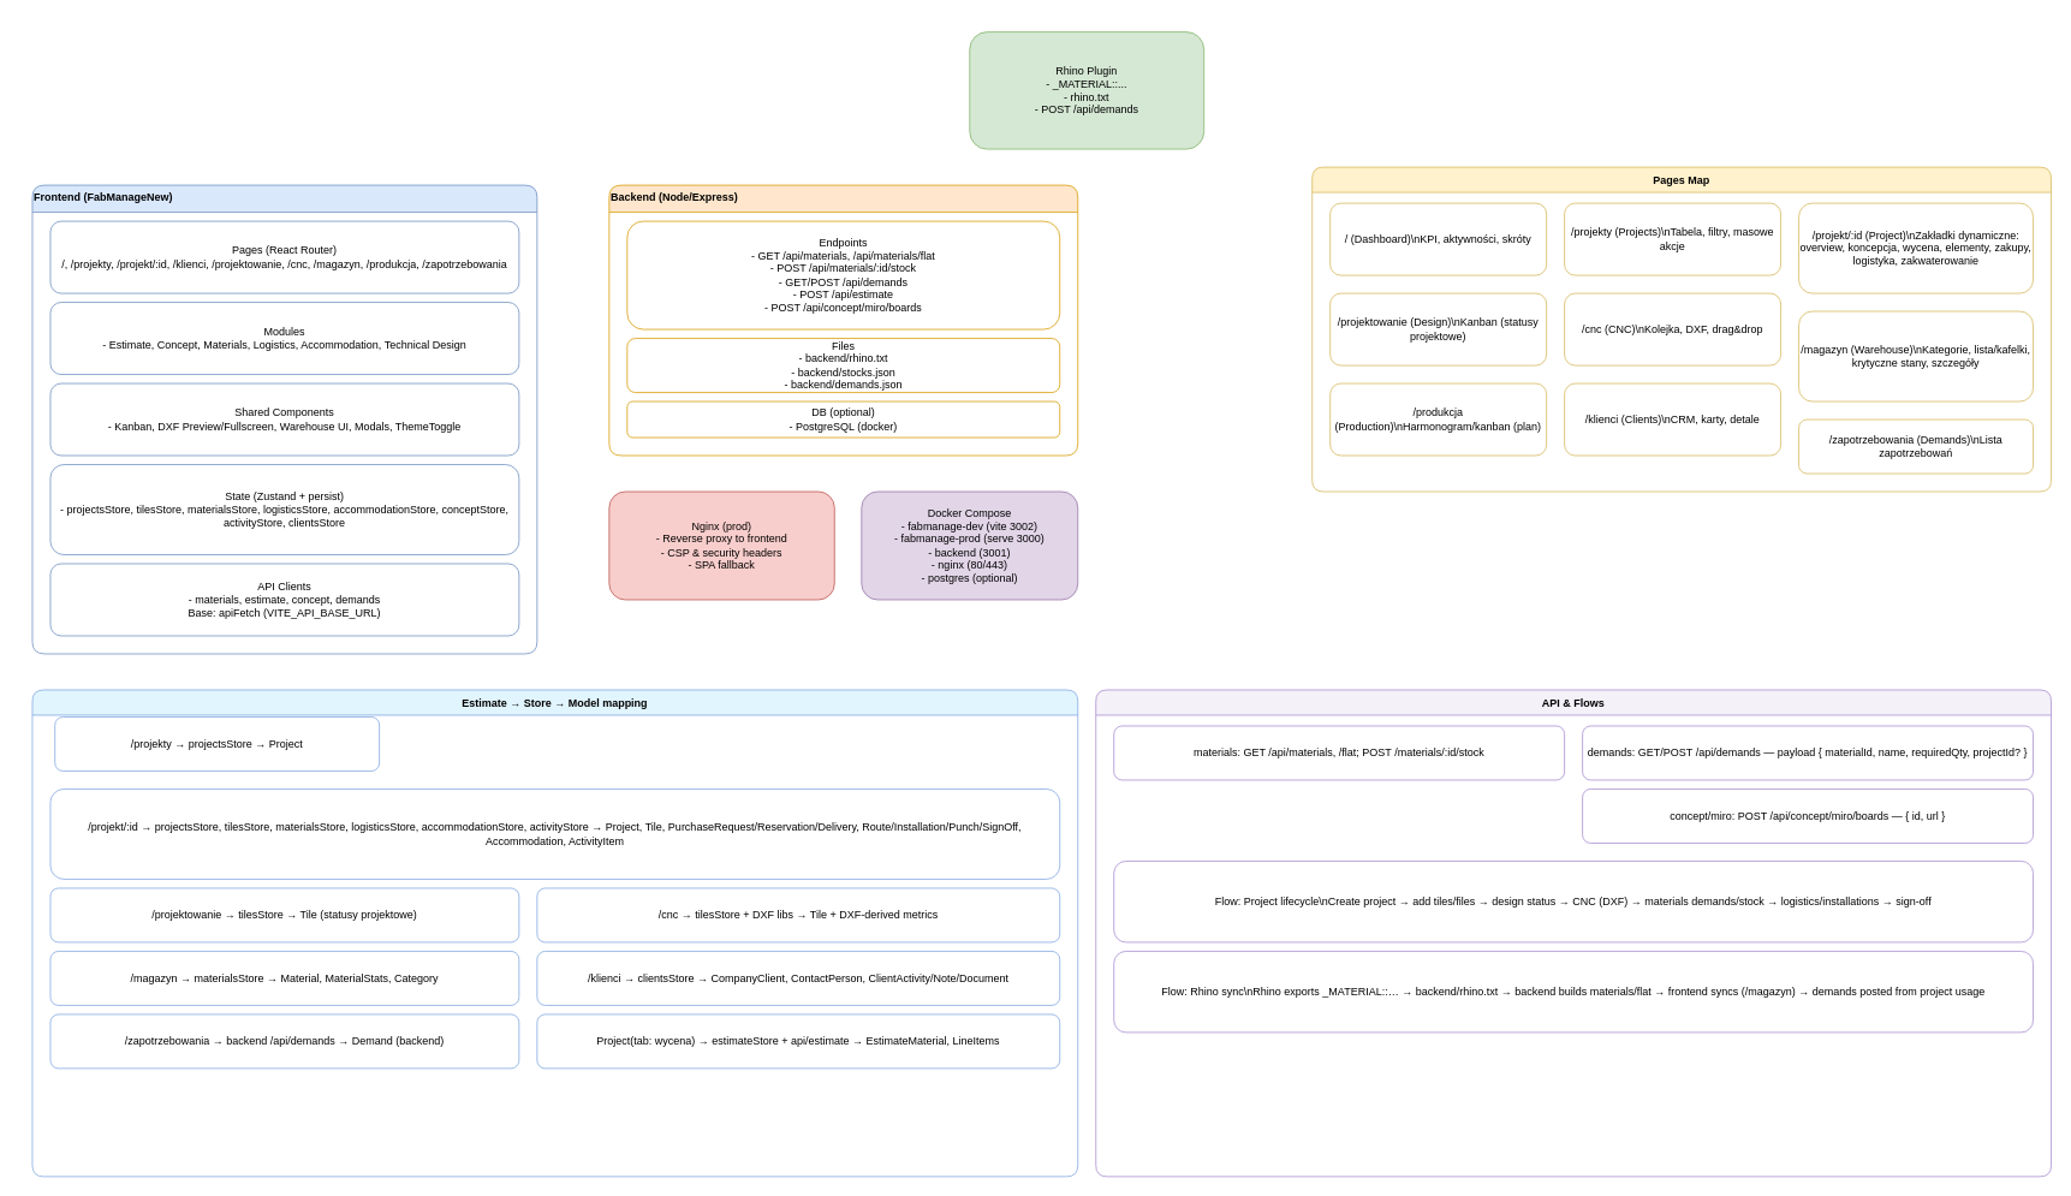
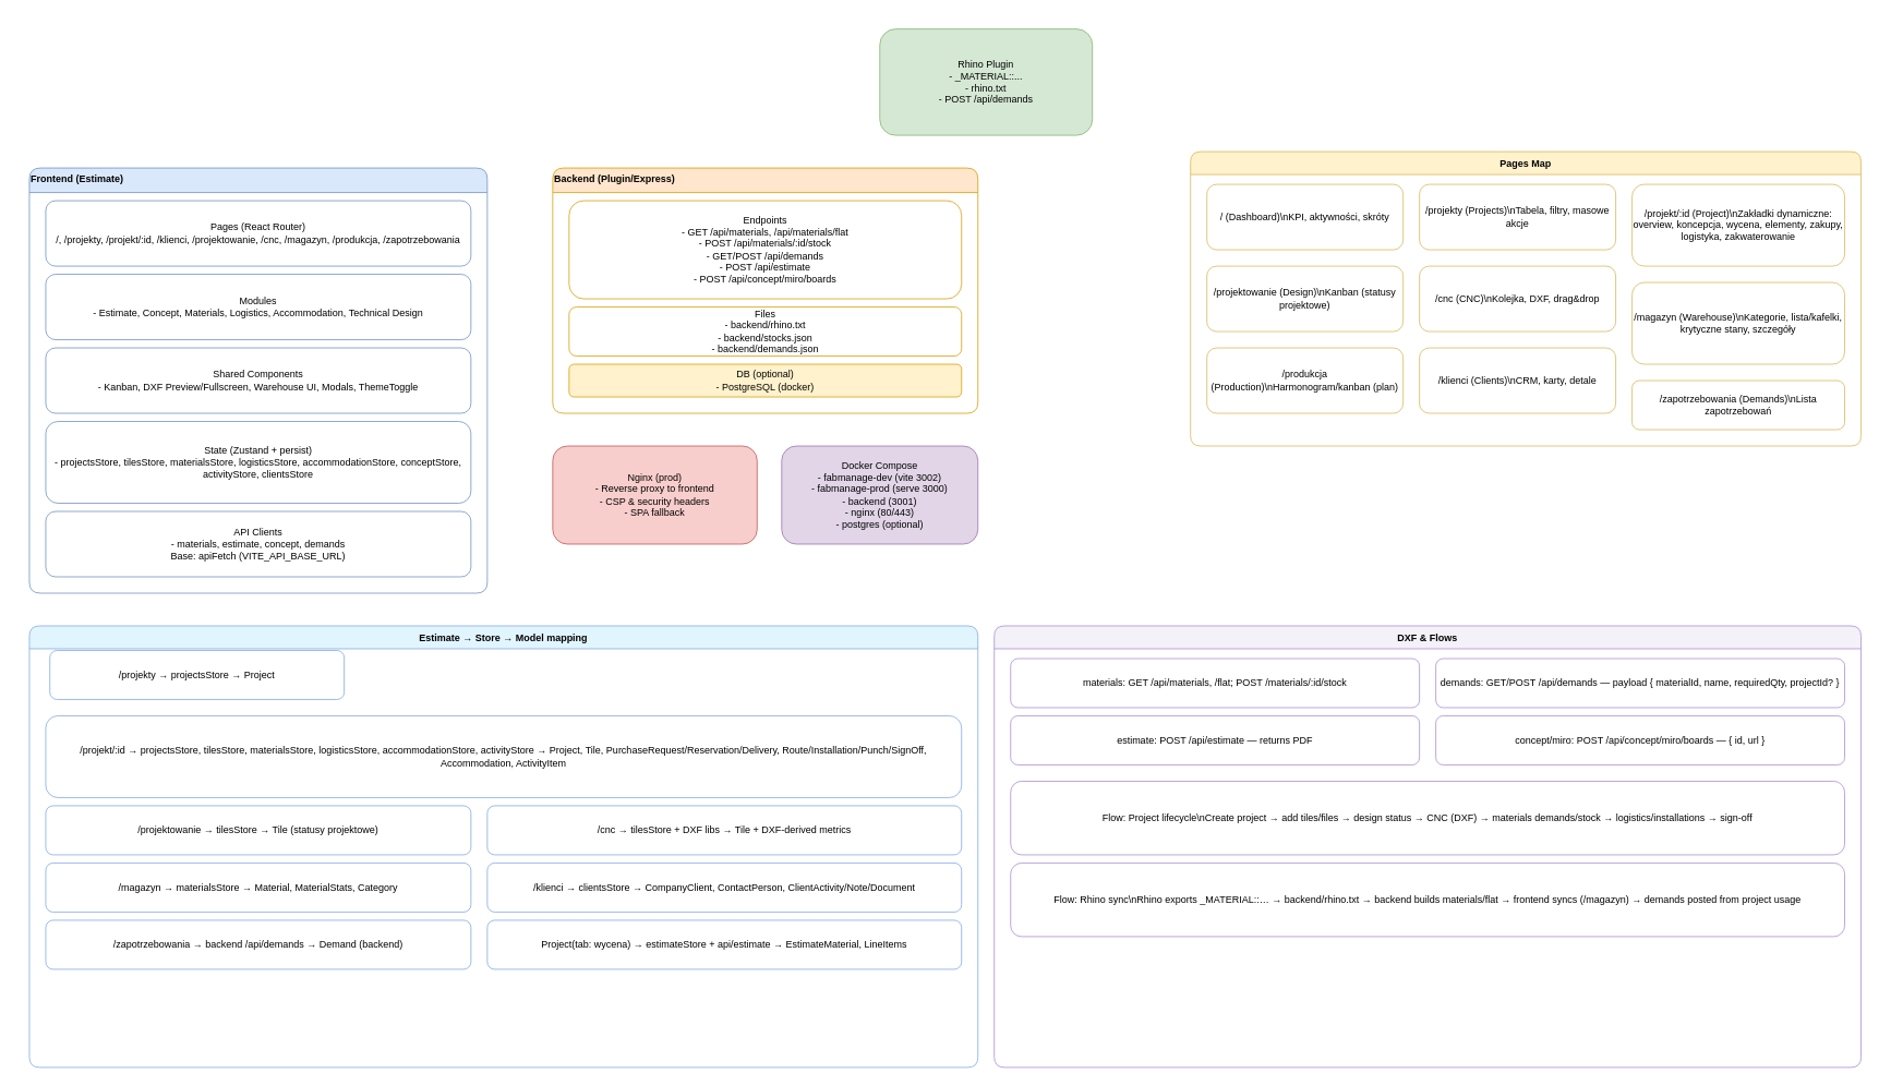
  <mxCell id="0" />
  <mxCell id="1" parent="0" />
- <mxCell id="2" value="Frontend (FabManageNew)" style="swimlane;fontStyle=1;childLayout=stackLayout;horizontal=1;startSize=30;align=left;verticalAlign=top;fillColor=#dae8fc;strokeColor=#6c8ebf;rounded=1;" parent="1" vertex="1"><mxGeometry x="20" y="190" width="560" height="520" as="geometry" /></mxCell>
+ <mxCell id="2" value="Frontend (Estimate)" style="swimlane;fontStyle=1;childLayout=stackLayout;horizontal=1;startSize=30;align=left;verticalAlign=top;fillColor=#dae8fc;strokeColor=#6c8ebf;rounded=1;" parent="1" vertex="1"><mxGeometry x="20" y="190" width="560" height="520" as="geometry" /></mxCell>
  <mxCell id="3" value="Pages (React Router)&#10;/, /projekty, /projekt/:id, /klienci, /projektowanie, /cnc, /magazyn, /produkcja, /zapotrzebowania" style="rounded=1;whiteSpace=wrap;html=1;fillColor=#ffffff;strokeColor=#6c8ebf;" parent="2" vertex="1"><mxGeometry x="20" y="40" width="520" height="80" as="geometry" /></mxCell>
  <mxCell id="4" value="Modules&#10;- Estimate, Concept, Materials, Logistics, Accommodation, Technical Design" style="rounded=1;whiteSpace=wrap;html=1;fillColor=#ffffff;strokeColor=#6c8ebf;" parent="2" vertex="1"><mxGeometry x="20" y="130" width="520" height="80" as="geometry" /></mxCell>
  <mxCell id="5" value="Shared Components&#10;- Kanban, DXF Preview/Fullscreen, Warehouse UI, Modals, ThemeToggle" style="rounded=1;whiteSpace=wrap;html=1;fillColor=#ffffff;strokeColor=#6c8ebf;" parent="2" vertex="1"><mxGeometry x="20" y="220" width="520" height="80" as="geometry" /></mxCell>
  <mxCell id="6" value="State (Zustand + persist)&#10;- projectsStore, tilesStore, materialsStore, logisticsStore, accommodationStore, conceptStore, activityStore, clientsStore" style="rounded=1;whiteSpace=wrap;html=1;fillColor=#ffffff;strokeColor=#6c8ebf;" parent="2" vertex="1"><mxGeometry x="20" y="310" width="520" height="100" as="geometry" /></mxCell>
  <mxCell id="7" value="API Clients&#10;- materials, estimate, concept, demands&#10;Base: apiFetch (VITE_API_BASE_URL)" style="rounded=1;whiteSpace=wrap;html=1;fillColor=#ffffff;strokeColor=#6c8ebf;" parent="2" vertex="1"><mxGeometry x="20" y="420" width="520" height="80" as="geometry" /></mxCell>
- <mxCell id="8" value="Backend (Node/Express)" style="swimlane;fontStyle=1;childLayout=stackLayout;horizontal=1;startSize=30;align=left;verticalAlign=top;fillColor=#ffe6cc;strokeColor=#d79b00;rounded=1;" parent="1" vertex="1"><mxGeometry x="660" y="190" width="520" height="300" as="geometry" /></mxCell>
+ <mxCell id="8" value="Backend (Plugin/Express)" style="swimlane;fontStyle=1;childLayout=stackLayout;horizontal=1;startSize=30;align=left;verticalAlign=top;fillColor=#ffe6cc;strokeColor=#d79b00;rounded=1;" parent="1" vertex="1"><mxGeometry x="660" y="190" width="520" height="300" as="geometry" /></mxCell>
  <mxCell id="9" value="Endpoints&#10;- GET /api/materials, /api/materials/flat&#10;- POST /api/materials/:id/stock&#10;- GET/POST /api/demands&#10;- POST /api/estimate&#10;- POST /api/concept/miro/boards" style="rounded=1;whiteSpace=wrap;html=1;fillColor=#ffffff;strokeColor=#d79b00;" parent="8" vertex="1"><mxGeometry x="20" y="40" width="480" height="120" as="geometry" /></mxCell>
  <mxCell id="10" value="Files&#10;- backend/rhino.txt&#10;- backend/stocks.json&#10;- backend/demands.json" style="rounded=1;whiteSpace=wrap;html=1;fillColor=#ffffff;strokeColor=#d79b00;" parent="8" vertex="1"><mxGeometry x="20" y="170" width="480" height="60" as="geometry" /></mxCell>
- <mxCell id="11" value="DB (optional)&#10;- PostgreSQL (docker)" style="rounded=1;whiteSpace=wrap;html=1;fillColor=#ffffff;strokeColor=#d79b00;" parent="8" vertex="1"><mxGeometry x="20" y="240" width="480" height="40" as="geometry" /></mxCell>
+ <mxCell id="11" value="DB (optional)&#10;- PostgreSQL (docker)" style="rounded=1;whiteSpace=wrap;html=1;fillColor=#fff2cc;strokeColor=#d79b00;" parent="8" vertex="1"><mxGeometry x="20" y="240" width="480" height="40" as="geometry" /></mxCell>
  <mxCell id="12" value="Nginx (prod)&#10;- Reverse proxy to frontend&#10;- CSP &amp; security headers&#10;- SPA fallback" style="rounded=1;whiteSpace=wrap;html=1;fillColor=#f8cecc;strokeColor=#b85450;" parent="1" vertex="1"><mxGeometry x="660" y="530" width="250" height="120" as="geometry" /></mxCell>
  <mxCell id="13" value="Docker Compose&#10;- fabmanage-dev (vite 3002)&#10;- fabmanage-prod (serve 3000)&#10;- backend (3001)&#10;- nginx (80/443)&#10;- postgres (optional)" style="rounded=1;whiteSpace=wrap;html=1;fillColor=#e1d5e7;strokeColor=#9673a6;" parent="1" vertex="1"><mxGeometry x="940" y="530" width="240" height="120" as="geometry" /></mxCell>
  <mxCell id="14" value="Rhino Plugin&#10;- _MATERIAL::...&#10;- rhino.txt&#10;- POST /api/demands" style="rounded=1;whiteSpace=wrap;html=1;fillColor=#d5e8d4;strokeColor=#82b366;" parent="1" vertex="1"><mxGeometry x="1060" y="20" width="260" height="130" as="geometry" /></mxCell>
  <mxCell id="15" value="Pages Map" style="swimlane;fontStyle=1;startSize=28;fillColor=#fff2cc;strokeColor=#d6b656;rounded=1;" parent="1" vertex="1"><mxGeometry x="1440" y="170" width="820" height="360" as="geometry" /></mxCell>
  <mxCell id="16" value="/ (Dashboard)\nKPI, aktywności, skróty" style="rounded=1;whiteSpace=wrap;fillColor=#ffffff;strokeColor=#d6b656;" parent="15" vertex="1"><mxGeometry x="20" y="40" width="240" height="80" as="geometry" /></mxCell>
  <mxCell id="17" value="/projekty (Projects)\nTabela, filtry, masowe akcje" style="rounded=1;whiteSpace=wrap;fillColor=#ffffff;strokeColor=#d6b656;" parent="15" vertex="1"><mxGeometry x="280" y="40" width="240" height="80" as="geometry" /></mxCell>
  <mxCell id="18" value="/projekt/:id (Project)\nZakładki dynamiczne: overview, koncepcja, wycena, elementy, zakupy, logistyka, zakwaterowanie" style="rounded=1;whiteSpace=wrap;fillColor=#ffffff;strokeColor=#d6b656;" parent="15" vertex="1"><mxGeometry x="540" y="40" width="260" height="100" as="geometry" /></mxCell>
  <mxCell id="19" value="/projektowanie (Design)\nKanban (statusy projektowe)" style="rounded=1;whiteSpace=wrap;fillColor=#ffffff;strokeColor=#d6b656;" parent="15" vertex="1"><mxGeometry x="20" y="140" width="240" height="80" as="geometry" /></mxCell>
  <mxCell id="20" value="/cnc (CNC)\nKolejka, DXF, drag&amp;drop" style="rounded=1;whiteSpace=wrap;fillColor=#ffffff;strokeColor=#d6b656;" parent="15" vertex="1"><mxGeometry x="280" y="140" width="240" height="80" as="geometry" /></mxCell>
  <mxCell id="21" value="/magazyn (Warehouse)\nKategorie, lista/kafelki, krytyczne stany, szczegóły" style="rounded=1;whiteSpace=wrap;fillColor=#ffffff;strokeColor=#d6b656;" parent="15" vertex="1"><mxGeometry x="540" y="160" width="260" height="100" as="geometry" /></mxCell>
  <mxCell id="22" value="/produkcja (Production)\nHarmonogram/kanban (plan)" style="rounded=1;whiteSpace=wrap;fillColor=#ffffff;strokeColor=#d6b656;" parent="15" vertex="1"><mxGeometry x="20" y="240" width="240" height="80" as="geometry" /></mxCell>
  <mxCell id="23" value="/klienci (Clients)\nCRM, karty, detale" style="rounded=1;whiteSpace=wrap;fillColor=#ffffff;strokeColor=#d6b656;" parent="15" vertex="1"><mxGeometry x="280" y="240" width="240" height="80" as="geometry" /></mxCell>
  <mxCell id="24" value="/zapotrzebowania (Demands)\nLista zapotrzebowań" style="rounded=1;whiteSpace=wrap;fillColor=#ffffff;strokeColor=#d6b656;" parent="15" vertex="1"><mxGeometry x="540" y="280" width="260" height="60" as="geometry" /></mxCell>
  <mxCell id="25" value="Estimate → Store → Model mapping" style="swimlane;fontStyle=1;startSize=28;fillColor=#e1f5fe;strokeColor=#7ea6e0;rounded=1;" parent="1" vertex="1"><mxGeometry x="20" y="750" width="1160" height="540" as="geometry" /></mxCell>
  <mxCell id="26" value="/projekty → projectsStore → Project" style="rounded=1;whiteSpace=wrap;fillColor=#ffffff;strokeColor=#7ea6e0;" parent="25" vertex="1"><mxGeometry x="25" y="30" width="360" height="60" as="geometry" /></mxCell>
  <mxCell id="27" value="/projekt/:id → projectsStore, tilesStore, materialsStore, logisticsStore, accommodationStore, activityStore → Project, Tile, PurchaseRequest/Reservation/Delivery, Route/Installation/Punch/SignOff, Accommodation, ActivityItem" style="rounded=1;whiteSpace=wrap;fillColor=#ffffff;strokeColor=#7ea6e0;" parent="25" vertex="1"><mxGeometry x="20" y="110" width="1120" height="100" as="geometry" /></mxCell>
  <mxCell id="28" value="/projektowanie → tilesStore → Tile (statusy projektowe)" style="rounded=1;whiteSpace=wrap;fillColor=#ffffff;strokeColor=#7ea6e0;" parent="25" vertex="1"><mxGeometry x="20" y="220" width="520" height="60" as="geometry" /></mxCell>
  <mxCell id="29" value="/cnc → tilesStore + DXF libs → Tile + DXF-derived metrics" style="rounded=1;whiteSpace=wrap;fillColor=#ffffff;strokeColor=#7ea6e0;" parent="25" vertex="1"><mxGeometry x="560" y="220" width="580" height="60" as="geometry" /></mxCell>
  <mxCell id="30" value="/magazyn → materialsStore → Material, MaterialStats, Category" style="rounded=1;whiteSpace=wrap;fillColor=#ffffff;strokeColor=#7ea6e0;" parent="25" vertex="1"><mxGeometry x="20" y="290" width="520" height="60" as="geometry" /></mxCell>
  <mxCell id="31" value="/klienci → clientsStore → CompanyClient, ContactPerson, ClientActivity/Note/Document" style="rounded=1;whiteSpace=wrap;fillColor=#ffffff;strokeColor=#7ea6e0;" parent="25" vertex="1"><mxGeometry x="560" y="290" width="580" height="60" as="geometry" /></mxCell>
  <mxCell id="32" value="/zapotrzebowania → backend /api/demands → Demand (backend)" style="rounded=1;whiteSpace=wrap;fillColor=#ffffff;strokeColor=#7ea6e0;" parent="25" vertex="1"><mxGeometry x="20" y="360" width="520" height="60" as="geometry" /></mxCell>
  <mxCell id="33" value="Project(tab: wycena) → estimateStore + api/estimate → EstimateMaterial, LineItems" style="rounded=1;whiteSpace=wrap;fillColor=#ffffff;strokeColor=#7ea6e0;" parent="25" vertex="1"><mxGeometry x="560" y="360" width="580" height="60" as="geometry" /></mxCell>
- <mxCell id="34" value="API &amp; Flows" style="swimlane;fontStyle=1;startSize=28;fillColor=#f4f1f8;strokeColor=#a58bcf;rounded=1;" parent="1" vertex="1"><mxGeometry x="1200" y="750" width="1060" height="540" as="geometry" /></mxCell>
+ <mxCell id="34" value="DXF &amp; Flows" style="swimlane;fontStyle=1;startSize=28;fillColor=#f4f1f8;strokeColor=#a58bcf;rounded=1;" parent="1" vertex="1"><mxGeometry x="1200" y="750" width="1060" height="540" as="geometry" /></mxCell>
  <mxCell id="35" value="materials: GET /api/materials, /flat; POST /materials/:id/stock" style="rounded=1;whiteSpace=wrap;fillColor=#ffffff;strokeColor=#a58bcf;" parent="34" vertex="1"><mxGeometry x="20" y="40" width="500" height="60" as="geometry" /></mxCell>
  <mxCell id="36" value="demands: GET/POST /api/demands — payload { materialId, name, requiredQty, projectId? }" style="rounded=1;whiteSpace=wrap;fillColor=#ffffff;strokeColor=#a58bcf;" parent="34" vertex="1"><mxGeometry x="540" y="40" width="500" height="60" as="geometry" /></mxCell>
+ <mxCell id="37" value="estimate: POST /api/estimate — returns PDF" style="rounded=1;whiteSpace=wrap;fillColor=#ffffff;strokeColor=#a58bcf;" parent="34" vertex="1"><mxGeometry x="20" y="110" width="500" height="60" as="geometry" /></mxCell>
  <mxCell id="38" value="concept/miro: POST /api/concept/miro/boards — { id, url }" style="rounded=1;whiteSpace=wrap;fillColor=#ffffff;strokeColor=#a58bcf;" parent="34" vertex="1"><mxGeometry x="540" y="110" width="500" height="60" as="geometry" /></mxCell>
  <mxCell id="39" value="Flow: Project lifecycle\nCreate project → add tiles/files → design status → CNC (DXF) → materials demands/stock → logistics/installations → sign-off" style="rounded=1;whiteSpace=wrap;fillColor=#ffffff;strokeColor=#a58bcf;" parent="34" vertex="1"><mxGeometry x="20" y="190" width="1020" height="90" as="geometry" /></mxCell>
  <mxCell id="40" value="Flow: Rhino sync\nRhino exports _MATERIAL::… → backend/rhino.txt → backend builds materials/flat → frontend syncs (/magazyn) → demands posted from project usage" style="rounded=1;whiteSpace=wrap;fillColor=#ffffff;strokeColor=#a58bcf;" parent="34" vertex="1"><mxGeometry x="20" y="290" width="1020" height="90" as="geometry" /></mxCell>
  <mxCell id="41" style="endArrow=block;strokeColor=#6c8ebf;" parent="1" source="3" target="4" edge="1" />
  <mxCell id="42" style="endArrow=block;strokeColor=#6c8ebf;" parent="1" source="4" target="5" edge="1" />
  <mxCell id="43" style="endArrow=block;strokeColor=#6c8ebf;" parent="1" source="5" target="6" edge="1" />
  <mxCell id="44" style="endArrow=block;strokeColor=#6c8ebf;" parent="1" source="6" target="7" edge="1" />
  <mxCell id="45" style="endArrow=block;strokeColor=#d79b00;" parent="1" source="7" target="9" edge="1" />
  <mxCell id="46" style="endArrow=block;strokeColor=#d79b00;" parent="1" source="9" target="10" edge="1" />
  <mxCell id="47" style="endArrow=block;strokeColor=#d79b00;" parent="1" source="9" target="11" edge="1" />
  <mxCell id="48" style="endArrow=block;strokeColor=#82b366;" parent="1" source="14" target="10" edge="1" />
  <mxCell id="49" style="endArrow=block;strokeColor=#82b366;" parent="1" source="14" target="9" edge="1" />
